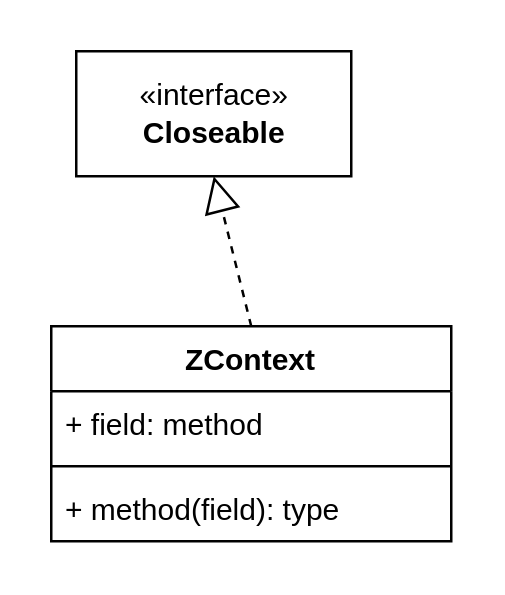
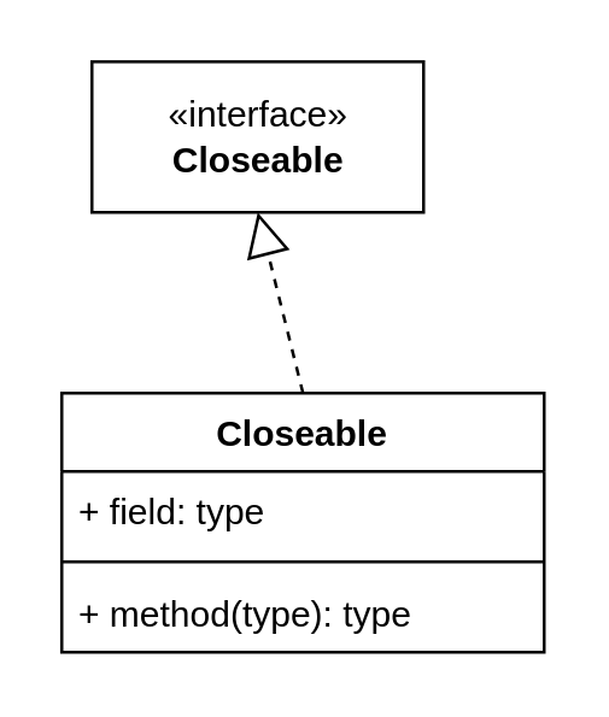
  <mxCell id="0" />
  <mxCell id="1" parent="0" />
- <mxCell id="2" value="ZContext" style="swimlane;fontStyle=1;align=center;verticalAlign=top;childLayout=stackLayout;horizontal=1;startSize=26;horizontalStack=0;resizeParent=1;resizeParentMax=0;resizeLast=0;collapsible=1;marginBottom=0;" vertex="1" parent="1"><mxGeometry x="20" y="130" width="160" height="86" as="geometry" /></mxCell>
+ <mxCell id="2" value="Closeable" style="swimlane;fontStyle=1;align=center;verticalAlign=top;childLayout=stackLayout;horizontal=1;startSize=26;horizontalStack=0;resizeParent=1;resizeParentMax=0;resizeLast=0;collapsible=1;marginBottom=0;" vertex="1" parent="1"><mxGeometry x="20" y="130" width="160" height="86" as="geometry" /></mxCell>
  <mxCell id="3" value="" style="endArrow=block;dashed=1;endFill=0;endSize=12;html=1;entryX=0.5;entryY=1;entryDx=0;entryDy=0;" edge="1" parent="2" target="7"><mxGeometry width="160" relative="1" as="geometry"><mxPoint x="80" as="sourcePoint" /><mxPoint x="240" as="targetPoint" /></mxGeometry></mxCell>
- <mxCell id="4" value="+ field: method" style="text;strokeColor=none;fillColor=none;align=left;verticalAlign=top;spacingLeft=4;spacingRight=4;overflow=hidden;rotatable=0;points=[[0,0.5],[1,0.5]];portConstraint=eastwest;" vertex="1" parent="2"><mxGeometry y="26" width="160" height="26" as="geometry" /></mxCell>
+ <mxCell id="4" value="+ field: type" style="text;strokeColor=none;fillColor=none;align=left;verticalAlign=top;spacingLeft=4;spacingRight=4;overflow=hidden;rotatable=0;points=[[0,0.5],[1,0.5]];portConstraint=eastwest;" vertex="1" parent="2"><mxGeometry y="26" width="160" height="26" as="geometry" /></mxCell>
  <mxCell id="5" value="" style="line;strokeWidth=1;fillColor=none;align=left;verticalAlign=middle;spacingTop=-1;spacingLeft=3;spacingRight=3;rotatable=0;labelPosition=right;points=[];portConstraint=eastwest;" vertex="1" parent="2"><mxGeometry y="52" width="160" height="8" as="geometry" /></mxCell>
- <mxCell id="6" value="+ method(field): type" style="text;strokeColor=none;fillColor=none;align=left;verticalAlign=top;spacingLeft=4;spacingRight=4;overflow=hidden;rotatable=0;points=[[0,0.5],[1,0.5]];portConstraint=eastwest;" vertex="1" parent="2"><mxGeometry y="60" width="160" height="26" as="geometry" /></mxCell>
+ <mxCell id="6" value="+ method(type): type" style="text;strokeColor=none;fillColor=none;align=left;verticalAlign=top;spacingLeft=4;spacingRight=4;overflow=hidden;rotatable=0;points=[[0,0.5],[1,0.5]];portConstraint=eastwest;" vertex="1" parent="2"><mxGeometry y="60" width="160" height="26" as="geometry" /></mxCell>
  <mxCell id="7" value="«interface»&lt;br&gt;&lt;b&gt;Closeable&lt;/b&gt;" style="html=1;" vertex="1" parent="1"><mxGeometry x="30" y="20" width="110" height="50" as="geometry" /></mxCell>
